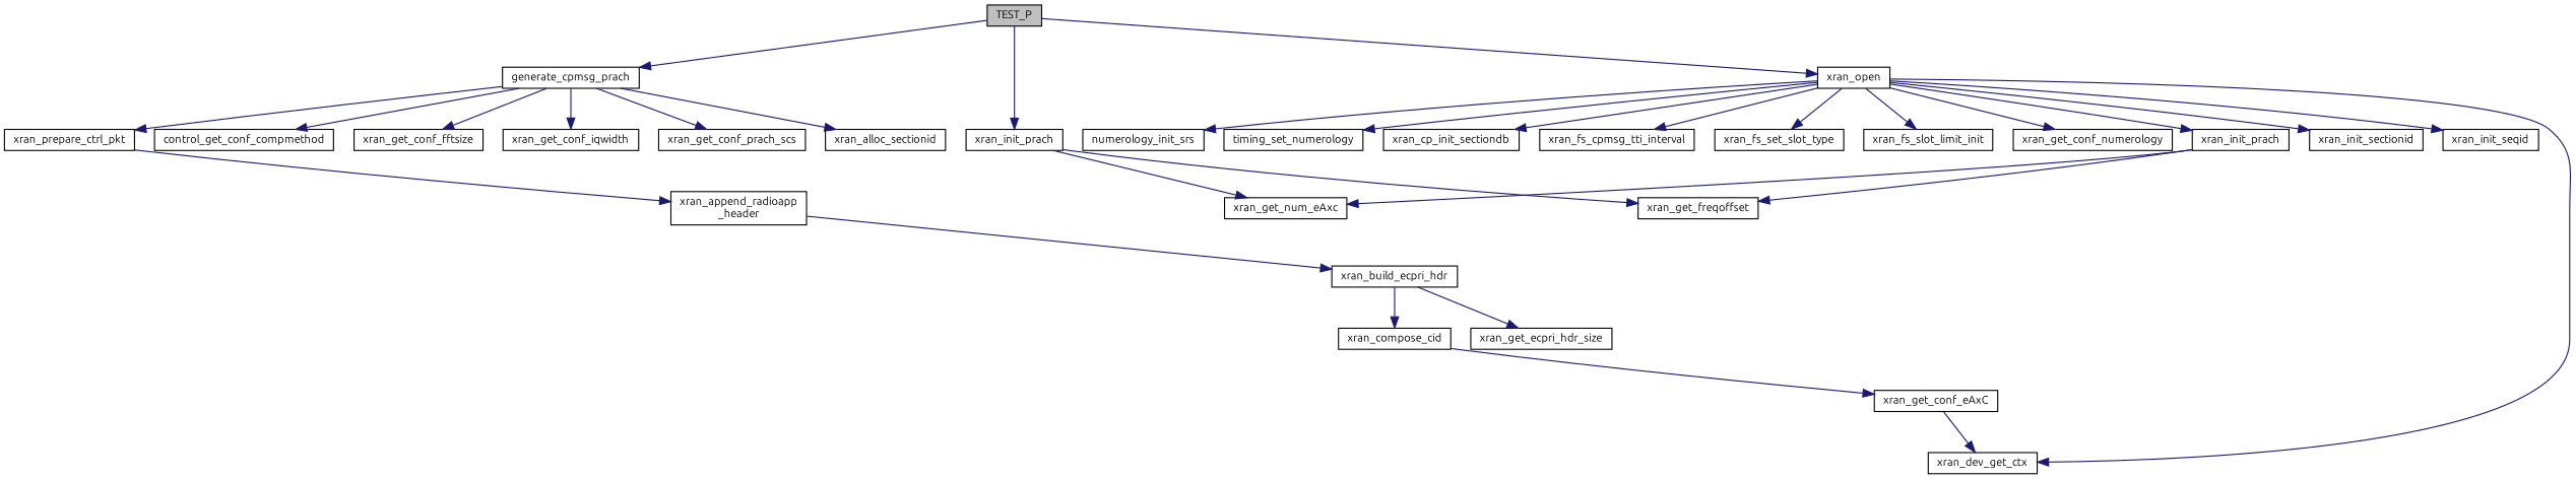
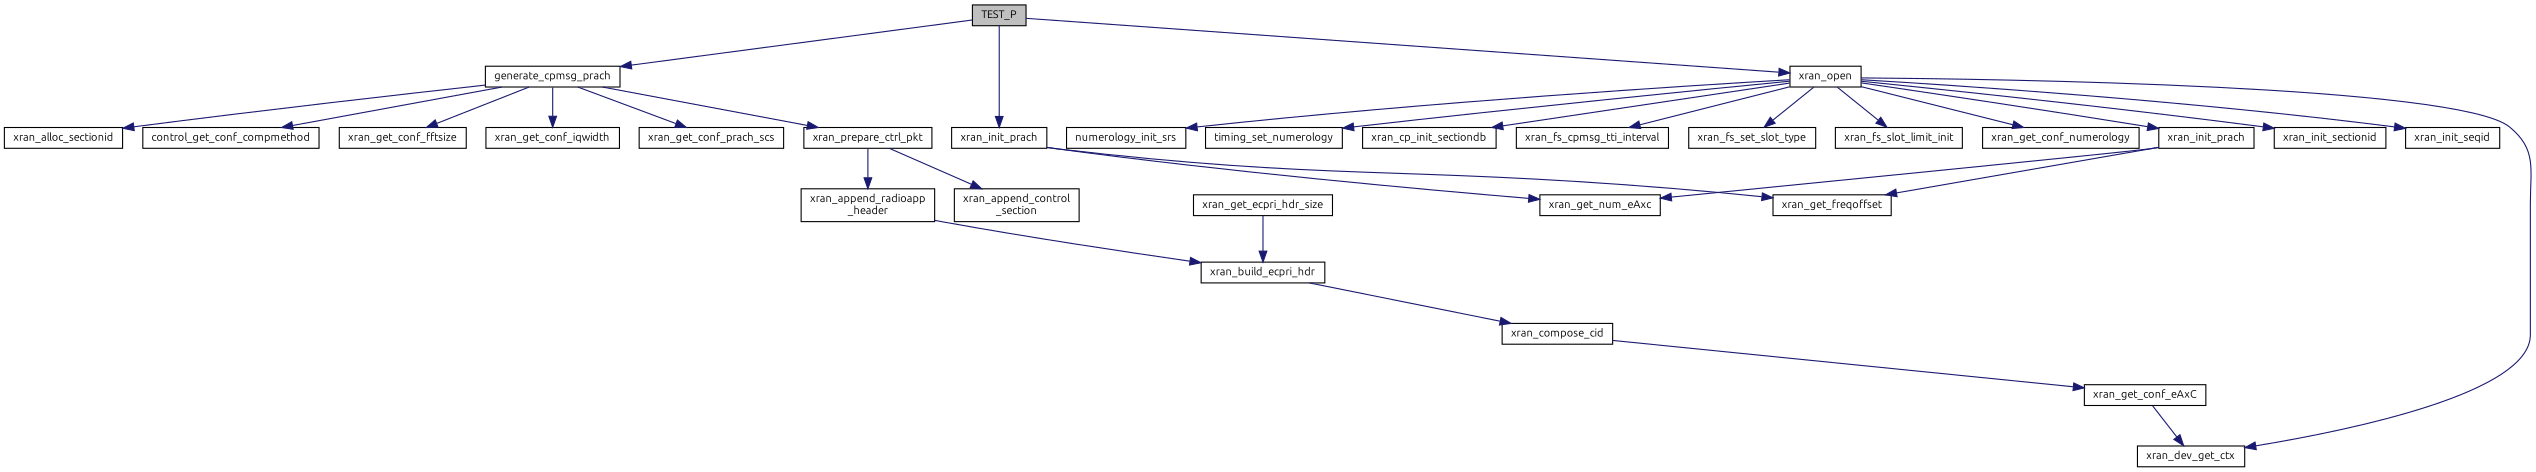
  digraph {
    fontname=Ubuntu
    rankdir=TB
    node [color=black fillcolor=white fontname=Ubuntu fontsize=10 shape=record style=filled]
    edge [color=midnightblue fontname=Ubuntu fontsize=10 labelfontname=Helvetica labelfontsize=10 style=solid]
    n1 [fillcolor=grey75 fontcolor=black height=0.2 label=TEST_P width=0.4]
    n2 [height=0.2 label=generate_cpmsg_prach width=0.4]
    n3 [height=0.2 label=xran_init_prach width=0.4]
    n4 [height=0.2 label=xran_open width=0.4]
    n5 [height=0.2 label=xran_alloc_sectionid width=0.4]
    n6 [height=0.2 label=control_get_conf_compmethod width=0.4]
    n7 [height=0.2 label=xran_get_conf_fftsize width=0.4]
    n8 [height=0.2 label=xran_get_conf_iqwidth width=0.4]
    n9 [height=0.2 label=xran_get_conf_prach_scs width=0.4]
    n10 [height=0.2 label=xran_prepare_ctrl_pkt width=0.4]
    n11 [height=0.2 label=xran_get_freqoffset width=0.4]
    n12 [height=0.2 label=xran_get_num_eAxc width=0.4]
    n13 [height=0.2 label=xran_dev_get_ctx width=0.4]
    n14 [height=0.2 label=timing_set_numerology width=0.4]
    n15 [height=0.2 label=xran_cp_init_sectiondb width=0.4]
    n16 [height=0.2 label=xran_fs_cpmsg_tti_interval width=0.4]
    n17 [height=0.2 label=xran_fs_set_slot_type width=0.4]
    n18 [height=0.2 label=xran_fs_slot_limit_init width=0.4]
    n19 [height=0.2 label=xran_get_conf_numerology width=0.4]
    n20 [height=0.2 label=xran_init_prach width=0.4]
    n21 [height=0.2 label=xran_init_sectionid width=0.4]
    n22 [height=0.2 label=xran_init_seqid width=0.4]
    n23 [height=0.2 label=numerology_init_srs width=0.4]
+   n24 [height=0.2 label="xran_append_control\l_section" width=0.4]
    n25 [height=0.2 label="xran_append_radioapp\l_header" width=0.4]
    n26 [height=0.2 label=xran_build_ecpri_hdr width=0.4]
    n27 [height=0.2 label=xran_compose_cid width=0.4]
    n28 [height=0.2 label=xran_get_ecpri_hdr_size width=0.4]
    n29 [height=0.2 label=xran_get_conf_eAxC width=0.4]
    n1 -> n2
    n1 -> n3
    n1 -> n4
    n2 -> n5
    n2 -> n6
    n2 -> n7
    n2 -> n8
    n2 -> n9
    n2 -> n10
    n3 -> n11
    n3 -> n12
    n4 -> n13
    n4 -> n14
    n4 -> n15
    n4 -> n16
    n4 -> n17
    n4 -> n18
    n4 -> n19
    n4 -> n20
    n4 -> n21
    n4 -> n22
    n4 -> n23
+   n10 -> n24
    n10 -> n25
    n20 -> n11
    n20 -> n12
    n25 -> n26
    n26 -> n27
-   n26 -> n28
+   n28 -> n26
    n27 -> n29
    n29 -> n13
  }
